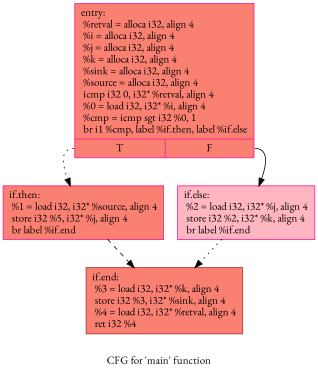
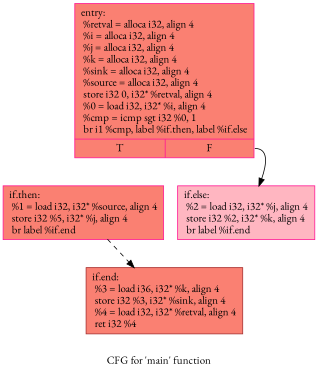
  digraph {
    fontname="EB Garamond"
    label="CFG for 'main' function"
    node [color=deeppink fillcolor=salmon fontname="EB Garamond" shape=record style=filled]
    edge [fontname="EB Garamond" style=dotted]
-   n1 [label="{entry:\l  %retval = alloca i32, align 4\l  %i = alloca i32, align 4\l  %j = alloca i32, align 4\l  %k = alloca i32, align 4\l  %sink = alloca i32, align 4\l  %source = alloca i32, align 4\l  icmp i32 0, i32* %retval, align 4\l  %0 = load i32, i32* %i, align 4\l  %cmp = icmp sgt i32 %0, 1\l  br i1 %cmp, label %if.then, label %if.else\l|{<s0>T|<s1>F}}"]
+   n1 [label="{entry:\l  %retval = alloca i32, align 4\l  %i = alloca i32, align 4\l  %j = alloca i32, align 4\l  %k = alloca i32, align 4\l  %sink = alloca i32, align 4\l  %source = alloca i32, align 4\l  store i32 0, i32* %retval, align 4\l  %0 = load i32, i32* %i, align 4\l  %cmp = icmp sgt i32 %0, 1\l  br i1 %cmp, label %if.then, label %if.else\l|{<s0>T|<s1>F}}"]
    n2 [label="{if.then:                                          \l  %1 = load i32, i32* %source, align 4\l  store i32 %5, i32* %j, align 4\l  br label %if.end\l}"]
    n3 [fillcolor=lightpink label="{if.else:                                          \l  %2 = load i32, i32* %j, align 4\l  store i32 %2, i32* %k, align 4\l  br label %if.end\l}"]
-   n4 [color=brown label="{if.end:                                           \l  %3 = load i32, i32* %k, align 4\l  store i32 %3, i32* %sink, align 4\l  %4 = load i32, i32* %retval, align 4\l  ret i32 %4\l}"]
-   n1 -> n2 [tailport=s0]
+   n4 [color=brown label="{if.end:                                           \l  %3 = load i36, i32* %k, align 4\l  store i32 %3, i32* %sink, align 4\l  %4 = load i32, i32* %retval, align 4\l  ret i32 %4\l}"]
    n1 -> n3 [style=solid tailport=s1]
    n2 -> n4 [style=dashed]
-   n3 -> n4
  }
